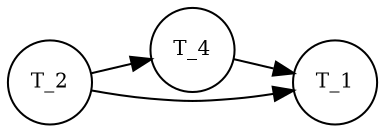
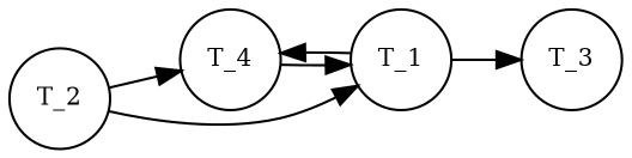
  digraph {
    nodesep=0.1
    rankdir=LR
    ranksep=0.4
    node [fontsize=10 shape=circle]
    T_2
    T_4
    T_1
+   T_3
    T_2 -> T_4
    T_2 -> T_1
    T_4 -> T_1
+   T_1 -> T_4
+   T_1 -> T_3
  }
